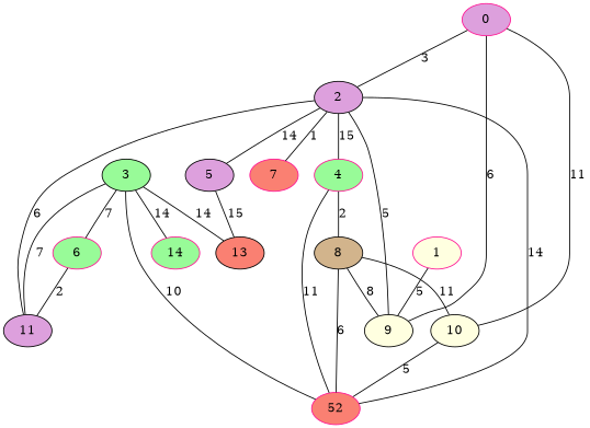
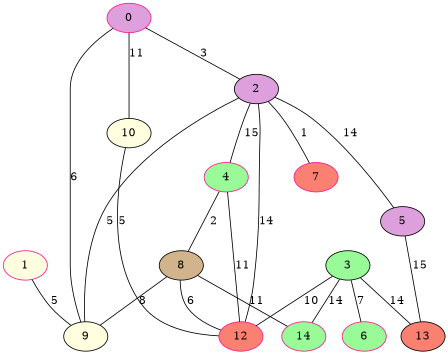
  graph {
    node [color=black fillcolor=plum style=filled]
    0 [color=deeppink]
    2
    9 [fillcolor=lightyellow]
    10 [fillcolor=lightyellow]
    4 [color=deeppink fillcolor=palegreen]
    5
    7 [color=deeppink fillcolor=salmon]
-   11
-   12 [color=deeppink fillcolor=salmon label=52]
+   12 [color=deeppink fillcolor=salmon]
    8 [fillcolor=tan]
    13 [fillcolor=salmon]
    1 [color=deeppink fillcolor=lightyellow]
    14 [color=deeppink fillcolor=palegreen]
    3 [fillcolor=palegreen]
    6 [color=deeppink fillcolor=palegreen]
    0 -- 2 [label=3]
    0 -- 9 [label=6]
    0 -- 10 [label=11]
    2 -- 9 [label=5]
    2 -- 4 [label=15]
    2 -- 5 [label=14]
    2 -- 7 [label=1]
-   2 -- 11 [label=6]
    2 -- 12 [label=14]
    10 -- 12 [label=5]
    4 -- 12 [label=11]
    4 -- 8 [label=2]
    5 -- 13 [label=15]
    8 -- 9 [label=8]
    8 -- 12 [label=6]
-   8 -- 10 [label=11]
+   8 -- 14 [label=11]
    1 -- 9 [label=5]
-   3 -- 11 [label=7]
    3 -- 12 [label=10]
    3 -- 13 [label=14]
    3 -- 14 [label=14]
    3 -- 6 [label=7]
-   6 -- 11 [label=2]
  }
